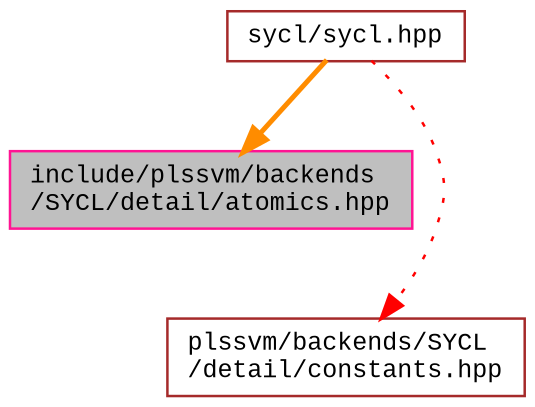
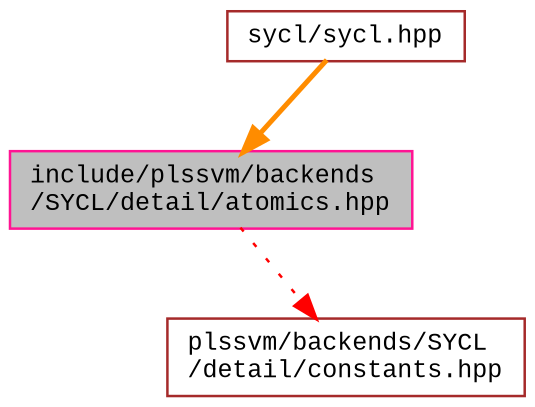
  digraph {
    fontname="Liberation Mono"
    node [color=brown fillcolor=white fontname="Liberation Mono" fontsize=10 shape=record style=filled]
    edge [fontname="Liberation Mono" fontsize=10 labelfontname=Helvetica labelfontsize=10]
    n1 [color=deeppink fillcolor=grey75 fontcolor=black height=0.2 label="include/plssvm/backends\l/SYCL/detail/atomics.hpp" width=0.4]
    n2 [height=0.2 label="plssvm/backends/SYCL\l/detail/constants.hpp" width=0.4]
    n3 [height=0.2 label="sycl/sycl.hpp" width=0.4]
-   n3 -> n2 [color=red style=dotted]
+   n1 -> n2 [color=red style=dotted]
    n3 -> n1 [color=darkorange style=bold]
  }
